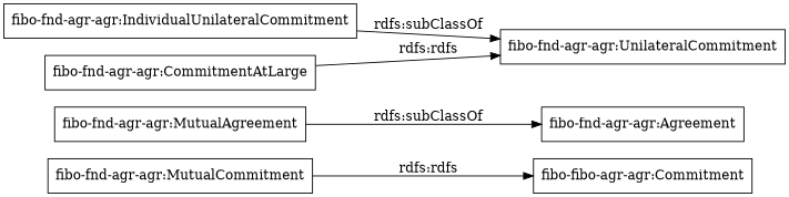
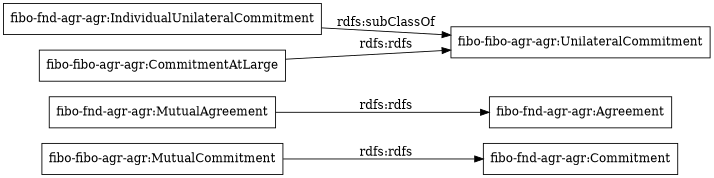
  digraph {
    rankdir=LR
    node [color=black shape=rectangle]
-   "fibo-fnd-agr-agr:MutualCommitment"
-   "fibo-fnd-agr-agr:Commitment" [label="fibo-fibo-agr-agr:Commitment"]
+   "fibo-fnd-agr-agr:MutualCommitment" [label="fibo-fibo-agr-agr:MutualCommitment"]
+   "fibo-fnd-agr-agr:Commitment"
    "fibo-fnd-agr-agr:MutualAgreement"
    "fibo-fnd-agr-agr:Agreement"
    "fibo-fnd-agr-agr:IndividualUnilateralCommitment"
-   "fibo-fnd-agr-agr:UnilateralCommitment"
-   "fibo-fnd-agr-agr:CommitmentAtLarge"
+   "fibo-fnd-agr-agr:UnilateralCommitment" [label="fibo-fibo-agr-agr:UnilateralCommitment"]
+   "fibo-fnd-agr-agr:CommitmentAtLarge" [label="fibo-fibo-agr-agr:CommitmentAtLarge"]
    "fibo-fnd-agr-agr:MutualCommitment" -> "fibo-fnd-agr-agr:Commitment" [label="rdfs:rdfs"]
-   "fibo-fnd-agr-agr:MutualAgreement" -> "fibo-fnd-agr-agr:Agreement" [label="rdfs:subClassOf"]
+   "fibo-fnd-agr-agr:MutualAgreement" -> "fibo-fnd-agr-agr:Agreement" [label="rdfs:rdfs"]
    "fibo-fnd-agr-agr:IndividualUnilateralCommitment" -> "fibo-fnd-agr-agr:UnilateralCommitment" [label="rdfs:subClassOf"]
    "fibo-fnd-agr-agr:CommitmentAtLarge" -> "fibo-fnd-agr-agr:UnilateralCommitment" [label="rdfs:rdfs"]
  }
